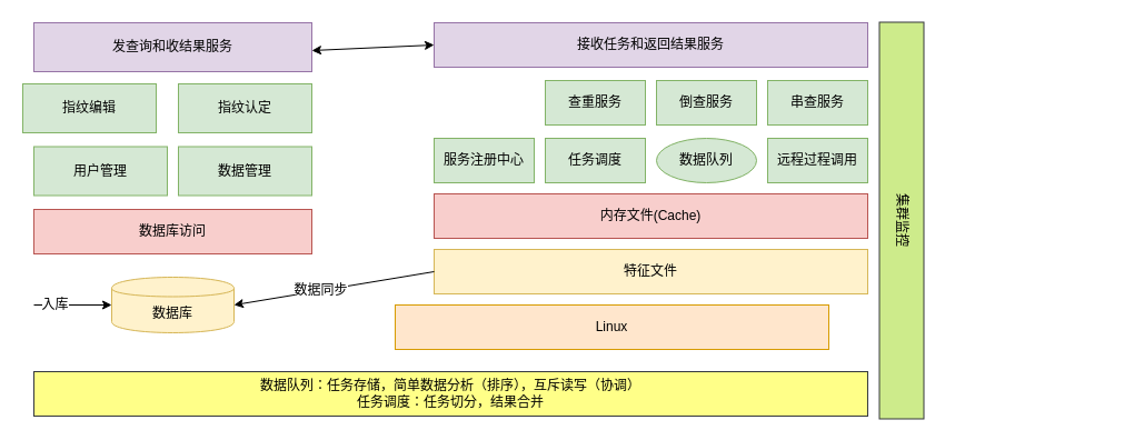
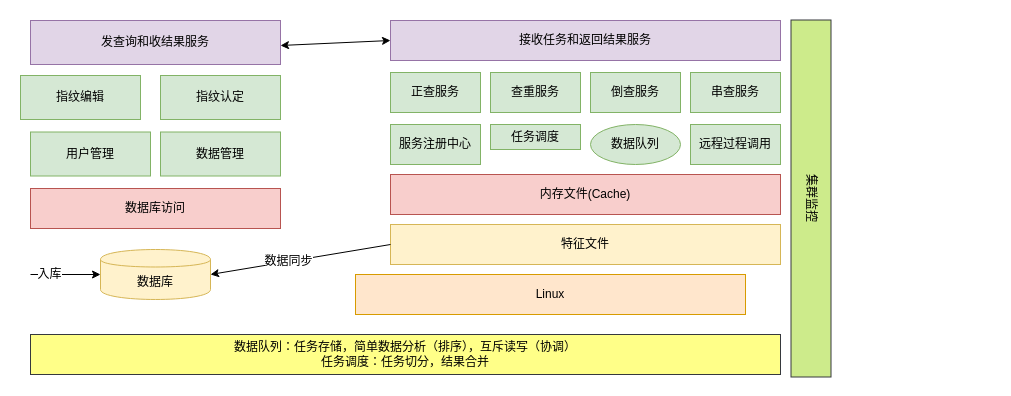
  <mxCell id="0" />
  <mxCell id="1" parent="0" />
  <mxCell id="2" value="发查询和收结果服务" style="rounded=0;whiteSpace=wrap;html=1;fillColor=#e1d5e7;strokeColor=#9673a6;" vertex="1" parent="1"><mxGeometry x="30" y="20" width="250" height="44" as="geometry" /></mxCell>
  <mxCell id="3" value="特征文件" style="rounded=0;whiteSpace=wrap;html=1;fillColor=#fff2cc;strokeColor=#d6b656;" vertex="1" parent="1"><mxGeometry x="390" y="224" width="390" height="40" as="geometry" /></mxCell>
  <mxCell id="4" value="数据库" style="shape=cylinder;whiteSpace=wrap;html=1;boundedLbl=1;backgroundOutline=1;fillColor=#fff2cc;strokeColor=#d6b656;" vertex="1" parent="1"><mxGeometry x="100" y="249" width="110" height="50" as="geometry" /></mxCell>
  <mxCell id="5" value="内存文件(Cache)" style="rounded=0;whiteSpace=wrap;html=1;fillColor=#f8cecc;strokeColor=#b85450;" vertex="1" parent="1"><mxGeometry x="390" y="174" width="390" height="40" as="geometry" /></mxCell>
  <mxCell id="6" value="服务注册中心&lt;br&gt;" style="rounded=0;whiteSpace=wrap;html=1;fillColor=#d5e8d4;strokeColor=#82b366;" vertex="1" parent="1"><mxGeometry x="390" y="124" width="90" height="40" as="geometry" /></mxCell>
  <mxCell id="7" value="" style="endArrow=none;startArrow=classic;html=1;entryX=0;entryY=0.5;entryDx=0;entryDy=0;exitX=1;exitY=0.5;exitDx=0;exitDy=0;" edge="1" parent="1" source="4" target="3"><mxGeometry width="50" height="50" relative="1" as="geometry"><mxPoint x="180" y="234" as="sourcePoint" /><mxPoint x="230" y="184" as="targetPoint" /></mxGeometry></mxCell>
  <mxCell id="8" value="数据同步&lt;br&gt;" style="text;html=1;resizable=0;points=[];align=center;verticalAlign=middle;labelBackgroundColor=#ffffff;" vertex="1" connectable="0" parent="7"><mxGeometry x="-0.133" y="1" relative="1" as="geometry"><mxPoint as="offset" /></mxGeometry></mxCell>
  <mxCell id="9" value="数据队列：任务存储，简单数据分析（排序），互斥读写（协调）&lt;br&gt;任务调度：任务切分，结果合并&lt;br&gt;" style="rounded=0;whiteSpace=wrap;html=1;fillColor=#ffff88;strokeColor=#36393d;" vertex="1" parent="1"><mxGeometry x="30" y="334" width="750" height="40" as="geometry" /></mxCell>
+ <mxCell id="10" value="正查服务" style="rounded=0;whiteSpace=wrap;html=1;fillColor=#d5e8d4;strokeColor=#82b366;" vertex="1" parent="1"><mxGeometry x="390" y="72" width="90" height="40" as="geometry" /></mxCell>
  <mxCell id="11" value="查重服务" style="rounded=0;whiteSpace=wrap;html=1;fillColor=#d5e8d4;strokeColor=#82b366;" vertex="1" parent="1"><mxGeometry x="490" y="72" width="90" height="40" as="geometry" /></mxCell>
  <mxCell id="12" value="倒查服务" style="rounded=0;whiteSpace=wrap;html=1;fillColor=#d5e8d4;strokeColor=#82b366;" vertex="1" parent="1"><mxGeometry x="590" y="72" width="90" height="40" as="geometry" /></mxCell>
  <mxCell id="13" value="串查服务" style="rounded=0;whiteSpace=wrap;html=1;fillColor=#d5e8d4;strokeColor=#82b366;" vertex="1" parent="1"><mxGeometry x="690" y="72" width="90" height="40" as="geometry" /></mxCell>
- <mxCell id="14" value="任务调度" style="rounded=0;whiteSpace=wrap;html=1;fillColor=#d5e8d4;strokeColor=#82b366;" vertex="1" parent="1"><mxGeometry x="490" y="124" width="90" height="40" as="geometry" /></mxCell>
+ <mxCell id="14" value="任务调度" style="rounded=0;whiteSpace=wrap;html=1;fillColor=#d5e8d4;strokeColor=#82b366;" vertex="1" parent="1"><mxGeometry x="490" y="124" width="90" height="25" as="geometry" /></mxCell>
  <mxCell id="15" value="数据队列" style="ellipse;whiteSpace=wrap;html=1;fillColor=#d5e8d4;strokeColor=#82b366;" vertex="1" parent="1"><mxGeometry x="590" y="124" width="90" height="40" as="geometry" /></mxCell>
  <mxCell id="16" value="远程过程调用" style="rounded=0;whiteSpace=wrap;html=1;fillColor=#d5e8d4;strokeColor=#82b366;" vertex="1" parent="1"><mxGeometry x="690" y="124" width="90" height="40" as="geometry" /></mxCell>
  <mxCell id="17" value="接收任务和返回结果服务" style="rounded=0;whiteSpace=wrap;html=1;fillColor=#e1d5e7;strokeColor=#9673a6;" vertex="1" parent="1"><mxGeometry x="390" y="20" width="390" height="40" as="geometry" /></mxCell>
  <mxCell id="18" value="Linux" style="rounded=0;whiteSpace=wrap;html=1;fillColor=#ffe6cc;strokeColor=#d79b00;" vertex="1" parent="1"><mxGeometry x="355" y="274" width="390" height="40" as="geometry" /></mxCell>
  <mxCell id="19" value="数据库访问" style="rounded=0;whiteSpace=wrap;html=1;fillColor=#f8cecc;strokeColor=#b85450;" vertex="1" parent="1"><mxGeometry x="30" y="188" width="250" height="40" as="geometry" /></mxCell>
  <mxCell id="20" value="指纹编辑" style="rounded=0;whiteSpace=wrap;html=1;fillColor=#d5e8d4;strokeColor=#82b366;" vertex="1" parent="1"><mxGeometry x="20" y="75" width="120" height="44" as="geometry" /></mxCell>
  <mxCell id="21" value="指纹认定" style="rounded=0;whiteSpace=wrap;html=1;fillColor=#d5e8d4;strokeColor=#82b366;" vertex="1" parent="1"><mxGeometry x="160" y="75" width="120" height="44" as="geometry" /></mxCell>
  <mxCell id="22" value="用户管理" style="rounded=0;whiteSpace=wrap;html=1;fillColor=#d5e8d4;strokeColor=#82b366;" vertex="1" parent="1"><mxGeometry x="30" y="131.5" width="120" height="44" as="geometry" /></mxCell>
  <mxCell id="23" value="数据管理" style="rounded=0;whiteSpace=wrap;html=1;fillColor=#d5e8d4;strokeColor=#82b366;" vertex="1" parent="1"><mxGeometry x="160" y="131.5" width="120" height="44" as="geometry" /></mxCell>
  <mxCell id="24" value="" style="endArrow=classic;startArrow=classic;html=1;entryX=0;entryY=0.5;entryDx=0;entryDy=0;" edge="1" parent="1" target="17"><mxGeometry width="50" height="50" relative="1" as="geometry"><mxPoint x="280" y="45" as="sourcePoint" /><mxPoint x="330" y="-5" as="targetPoint" /></mxGeometry></mxCell>
  <mxCell id="25" value="" style="endArrow=classic;html=1;" edge="1" parent="1"><mxGeometry width="50" height="50" relative="1" as="geometry"><mxPoint x="30" y="274" as="sourcePoint" /><mxPoint x="100" y="274" as="targetPoint" /></mxGeometry></mxCell>
  <mxCell id="26" value="入库&lt;br&gt;" style="text;html=1;resizable=0;points=[];align=center;verticalAlign=middle;labelBackgroundColor=#ffffff;" vertex="1" connectable="0" parent="25"><mxGeometry x="-0.486" y="1" relative="1" as="geometry"><mxPoint as="offset" /></mxGeometry></mxCell>
  <mxCell id="27" value="集群监控&lt;br&gt;" style="rounded=0;whiteSpace=wrap;html=1;fillColor=#cdeb8b;strokeColor=#36393d;rotation=90;" vertex="1" parent="1"><mxGeometry x="632" y="178" width="357" height="40" as="geometry" /></mxCell>
